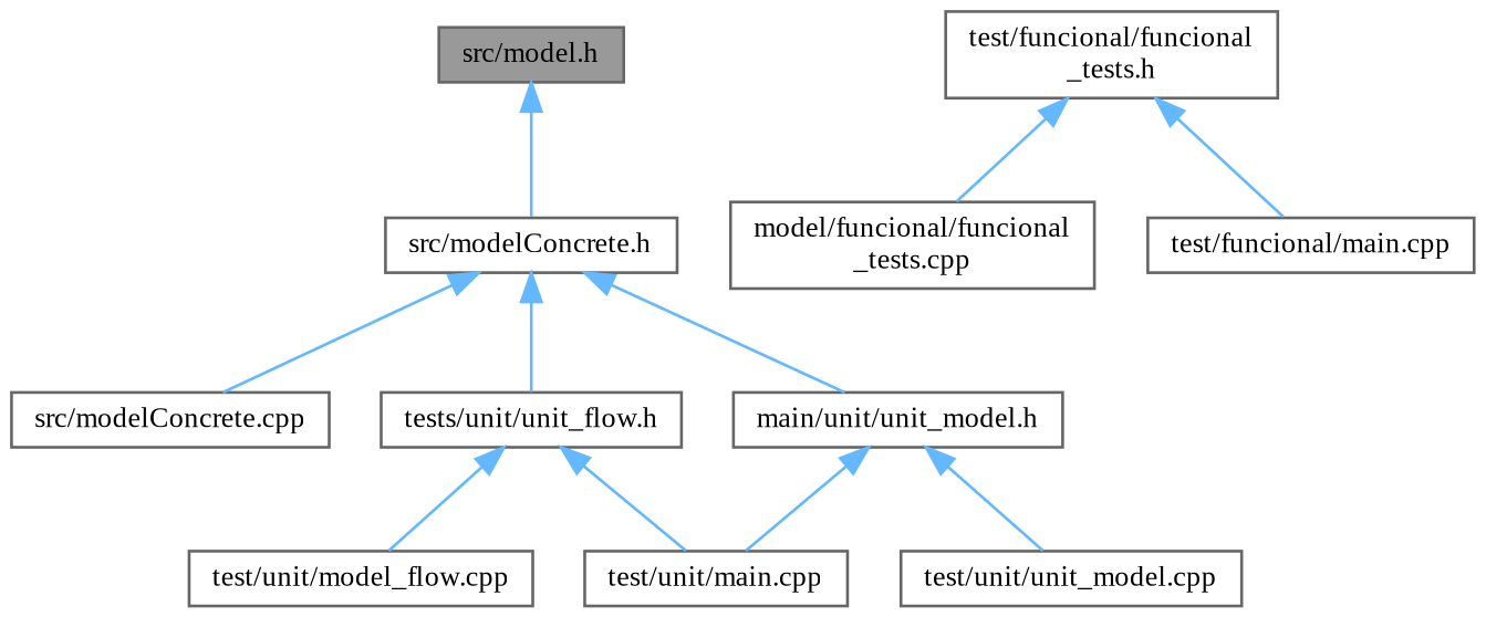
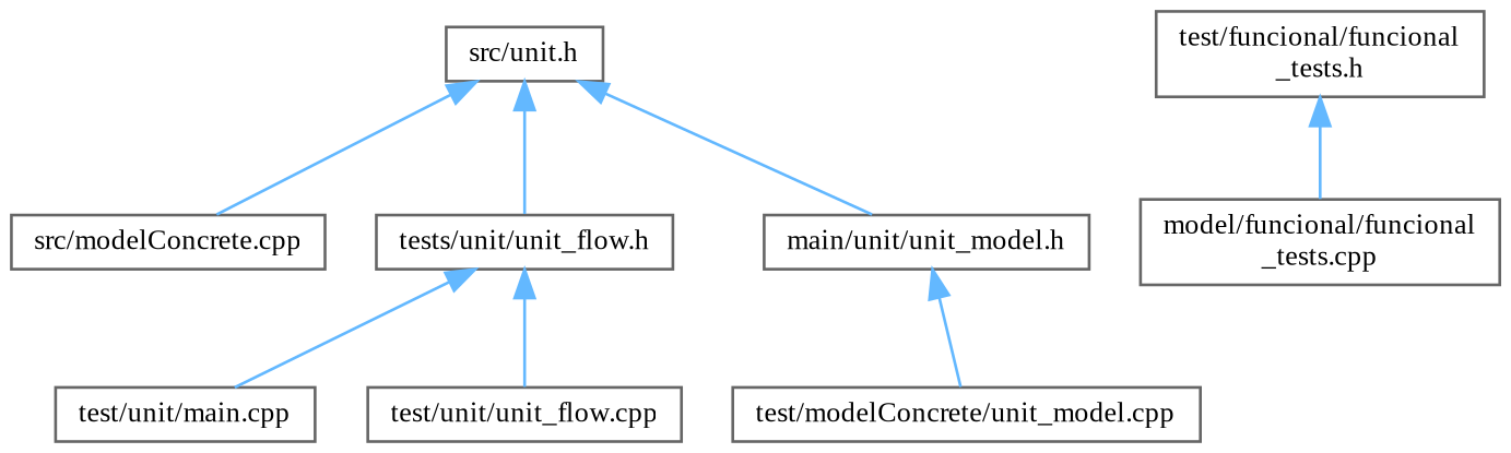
  digraph {
    fontname="Liberation Serif"
    node [color=grey40 fillcolor=white fontname="Liberation Serif" fontsize=10 shape=box style=filled]
    edge [color=steelblue1 dir=back fontname="Liberation Serif" fontsize=10 labelfontname=Helvetica labelfontsize=10 style=solid]
-   n1 [color=gray40 fillcolor=grey60 fontcolor=black height=0.2 label="src/model.h" width=0.4]
-   n2 [height=0.2 label="src/modelConcrete.h" width=0.4]
+   n2 [height=0.2 label="src/unit.h" width=0.4]
    n3 [height=0.2 label="src/modelConcrete.cpp" width=0.4]
    n4 [height=0.2 label="tests/unit/unit_flow.h" width=0.4]
    n5 [height=0.2 label="main/unit/unit_model.h" width=0.4]
    n6 [height=0.2 label="test/funcional/funcional\l_tests.h" width=0.4]
    n7 [height=0.2 label="model/funcional/funcional\l_tests.cpp" width=0.4]
-   n8 [height=0.2 label="test/funcional/main.cpp" width=0.4]
    n9 [height=0.2 label="test/unit/main.cpp" width=0.4]
-   n10 [height=0.2 label="test/unit/model_flow.cpp" width=0.4]
-   n11 [height=0.2 label="test/unit/unit_model.cpp" width=0.4]
-   n1 -> n2
+   n10 [height=0.2 label="test/unit/unit_flow.cpp" width=0.4]
+   n11 [height=0.2 label="test/modelConcrete/unit_model.cpp" width=0.4]
    n2 -> n3
    n2 -> n4
    n2 -> n5
    n4 -> n9
    n4 -> n10
-   n5 -> n9
    n5 -> n11
    n6 -> n7
-   n6 -> n8
  }
